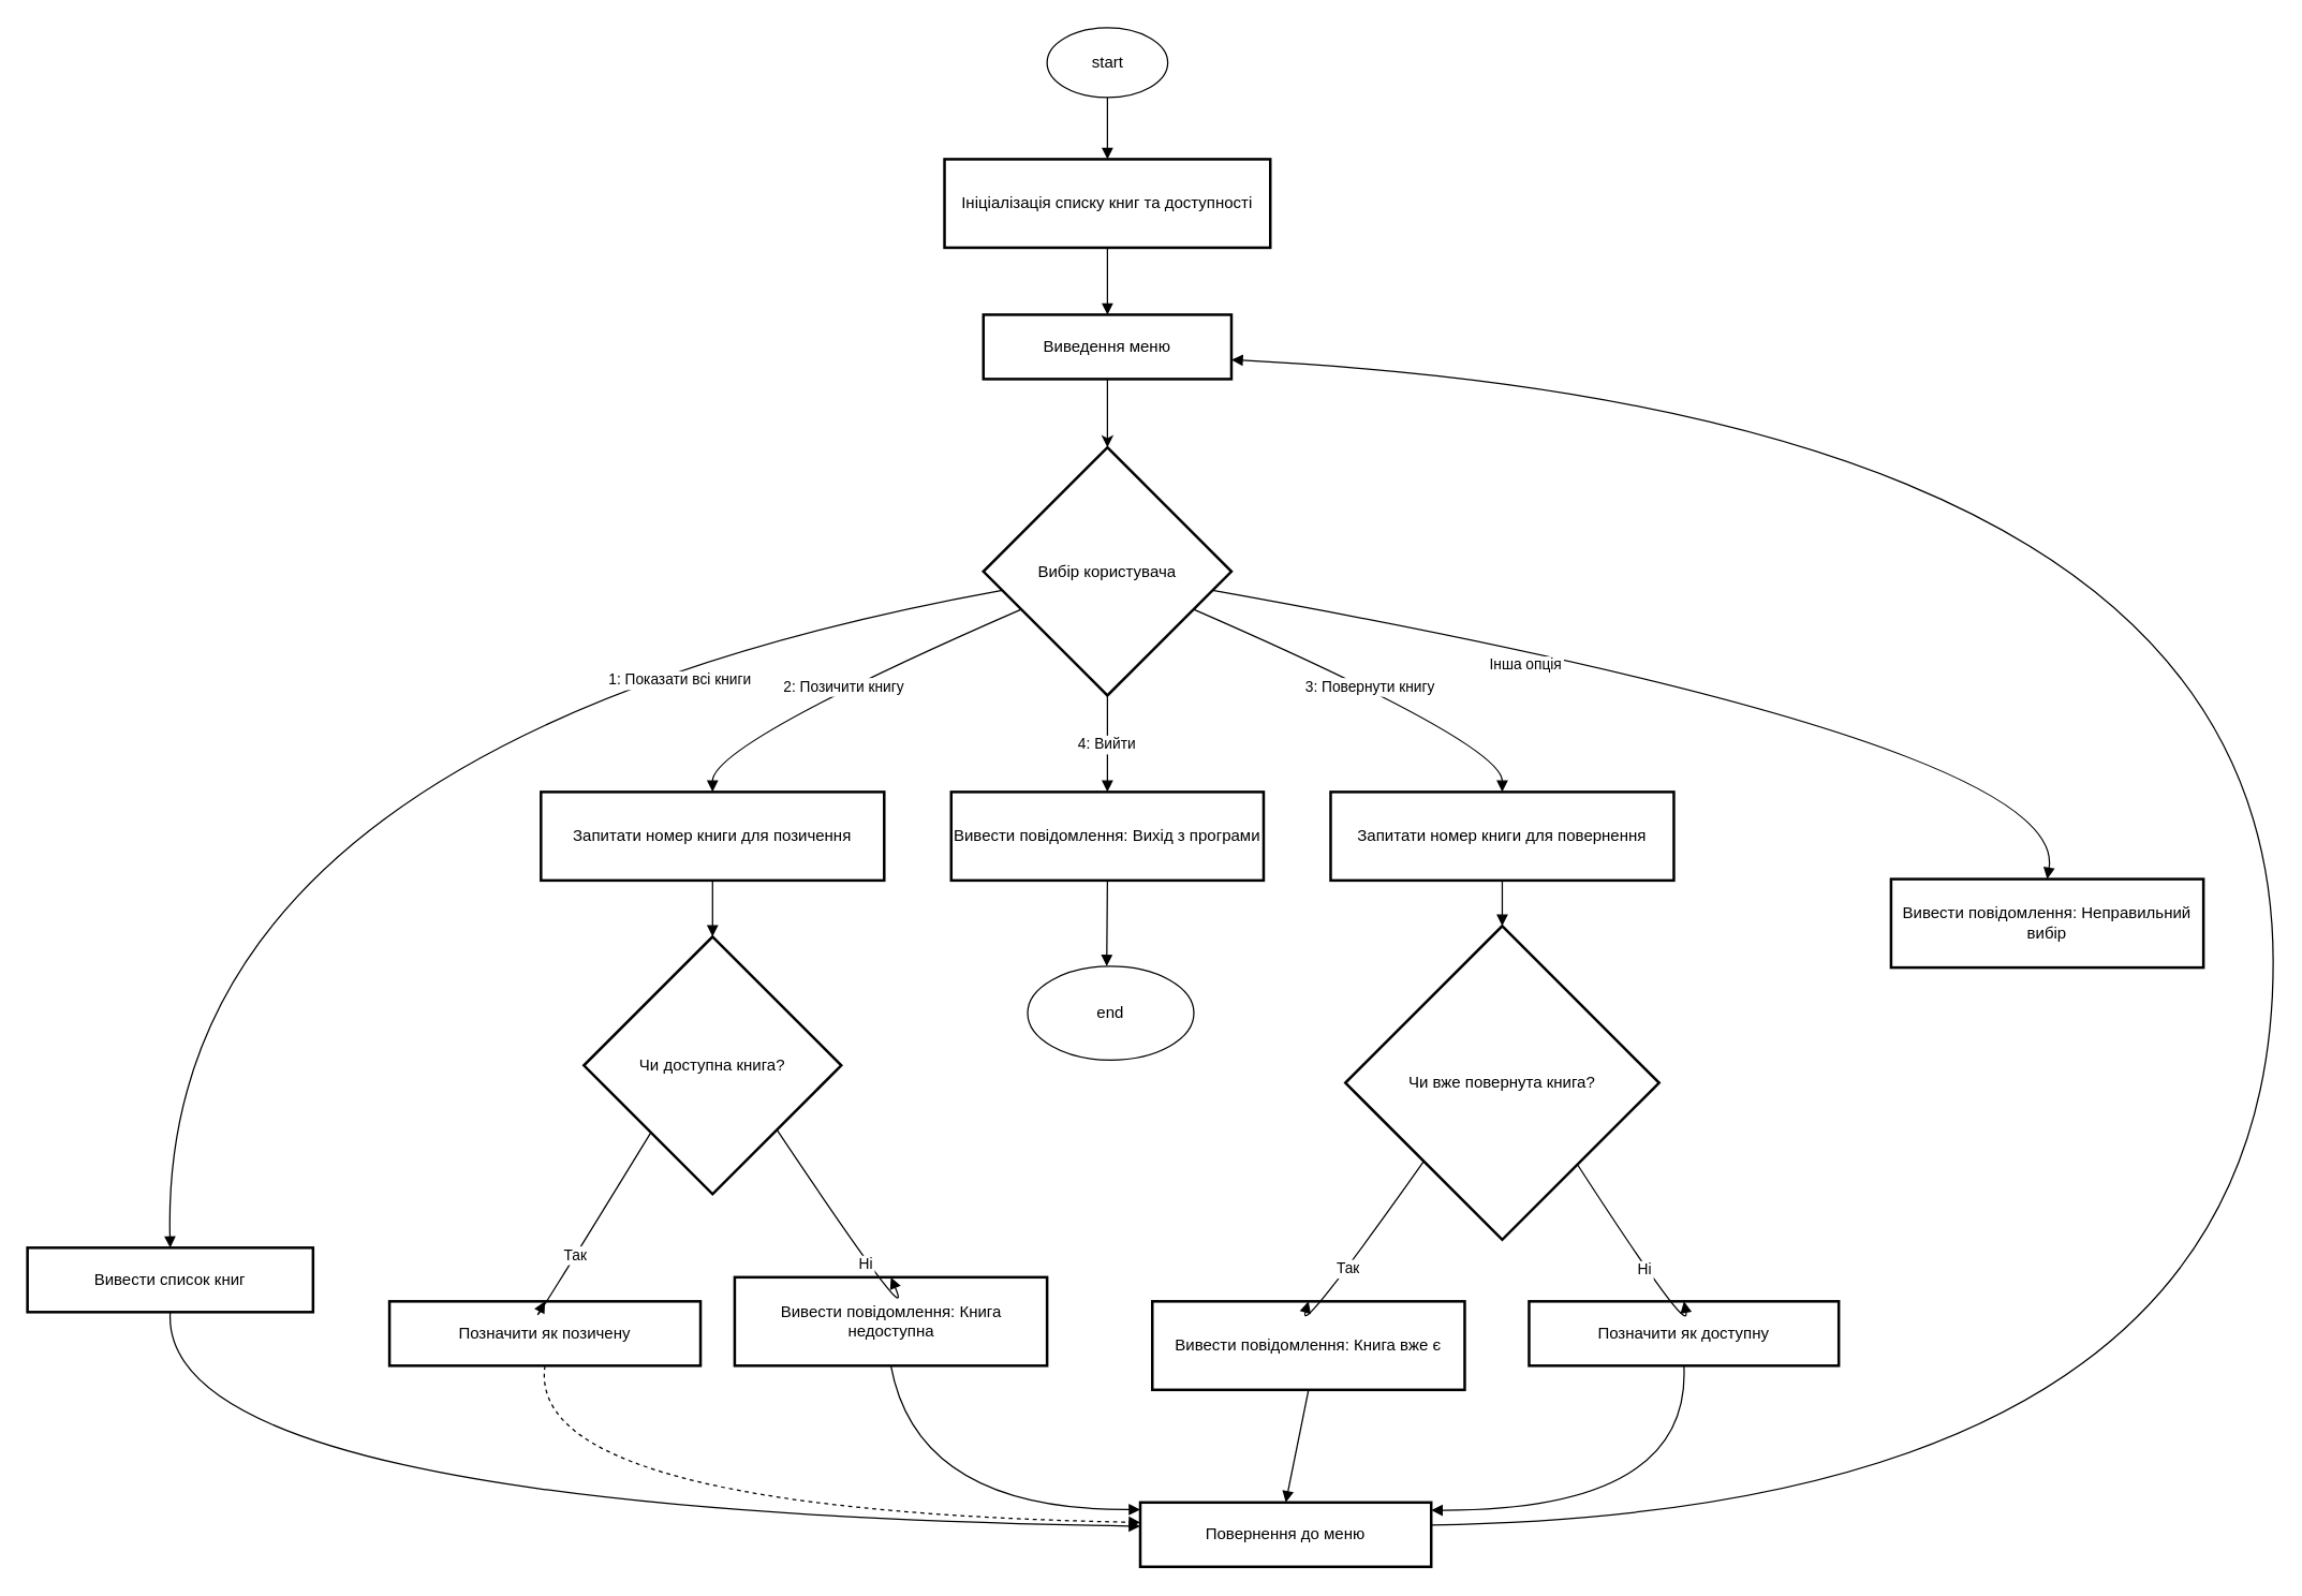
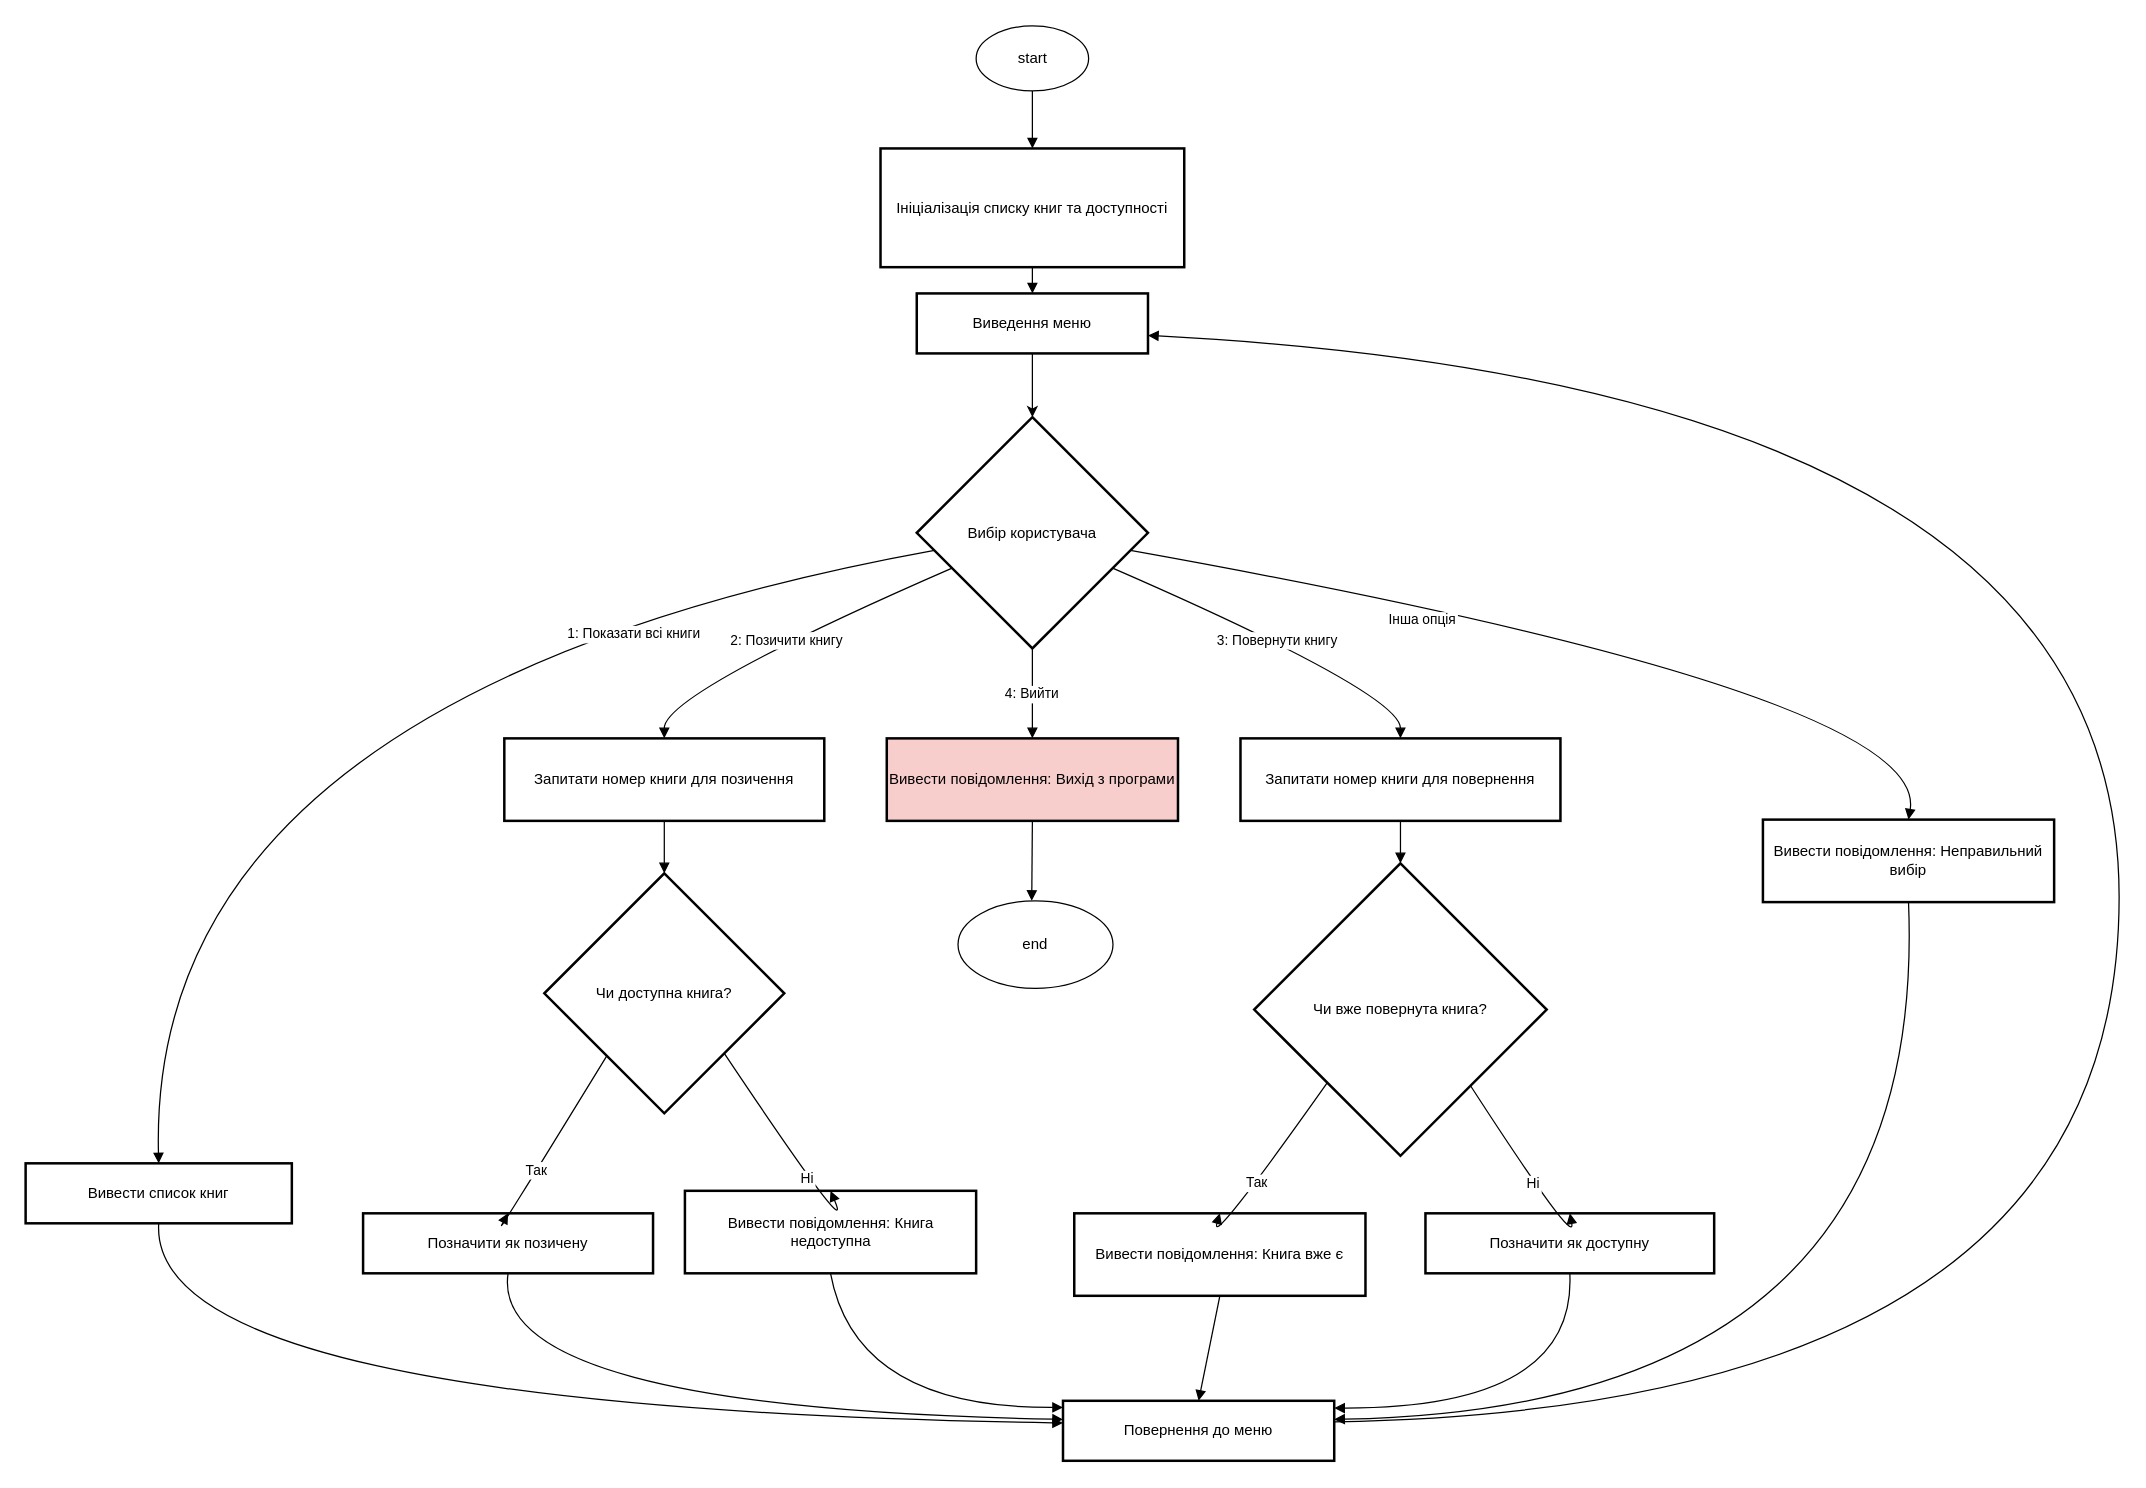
  <mxCell id="0" />
  <mxCell id="1" parent="0" />
- <mxCell id="2" value="Ініціалізація списку книг та доступності" style="whiteSpace=wrap;strokeWidth=2;" vertex="1" parent="1"><mxGeometry x="704" y="118" width="243" height="66" as="geometry" /></mxCell>
+ <mxCell id="2" value="Ініціалізація списку книг та доступності" style="whiteSpace=wrap;strokeWidth=2;" vertex="1" parent="1"><mxGeometry x="704" y="118" width="243" height="95" as="geometry" /></mxCell>
  <mxCell id="3" value="" style="edgeStyle=orthogonalEdgeStyle;rounded=0;orthogonalLoop=1;jettySize=auto;html=1;" edge="1" parent="1" source="4" target="5"><mxGeometry relative="1" as="geometry" /></mxCell>
  <mxCell id="4" value="Виведення меню" style="whiteSpace=wrap;strokeWidth=2;" vertex="1" parent="1"><mxGeometry x="733" y="234" width="185" height="48" as="geometry" /></mxCell>
  <mxCell id="5" value="Вибір користувача" style="rhombus;strokeWidth=2;whiteSpace=wrap;" vertex="1" parent="1"><mxGeometry x="733" y="333" width="185" height="185" as="geometry" /></mxCell>
  <mxCell id="6" value="Вивести список книг" style="whiteSpace=wrap;strokeWidth=2;" vertex="1" parent="1"><mxGeometry x="20" y="930" width="213" height="48" as="geometry" /></mxCell>
  <mxCell id="7" value="Повернення до меню" style="whiteSpace=wrap;strokeWidth=2;" vertex="1" parent="1"><mxGeometry x="850" y="1120" width="217" height="48" as="geometry" /></mxCell>
  <mxCell id="8" value="Запитати номер книги для позичення" style="whiteSpace=wrap;strokeWidth=2;" vertex="1" parent="1"><mxGeometry x="403" y="590" width="256" height="66" as="geometry" /></mxCell>
  <mxCell id="9" value="Чи доступна книга?" style="rhombus;strokeWidth=2;whiteSpace=wrap;" vertex="1" parent="1"><mxGeometry x="435" y="698" width="192" height="192" as="geometry" /></mxCell>
  <mxCell id="10" value="Позначити як позичену" style="whiteSpace=wrap;strokeWidth=2;" vertex="1" parent="1"><mxGeometry x="290" y="970" width="232" height="48" as="geometry" /></mxCell>
  <mxCell id="11" value="Вивести повідомлення: Книга недоступна" style="whiteSpace=wrap;strokeWidth=2;" vertex="1" parent="1"><mxGeometry x="547.5" y="952" width="233" height="66" as="geometry" /></mxCell>
  <mxCell id="12" value="Запитати номер книги для повернення" style="whiteSpace=wrap;strokeWidth=2;" vertex="1" parent="1"><mxGeometry x="992" y="590" width="256" height="66" as="geometry" /></mxCell>
  <mxCell id="13" value="Чи вже повернута книга?" style="rhombus;strokeWidth=2;whiteSpace=wrap;" vertex="1" parent="1"><mxGeometry x="1003" y="690" width="234" height="234" as="geometry" /></mxCell>
  <mxCell id="14" value="Вивести повідомлення: Книга вже є" style="whiteSpace=wrap;strokeWidth=2;" vertex="1" parent="1"><mxGeometry x="859" y="970" width="233" height="66" as="geometry" /></mxCell>
  <mxCell id="15" value="Позначити як доступну" style="whiteSpace=wrap;strokeWidth=2;" vertex="1" parent="1"><mxGeometry x="1140" y="970" width="231" height="48" as="geometry" /></mxCell>
- <mxCell id="16" value="Вивести повідомлення: Вихід з програми" style="whiteSpace=wrap;strokeWidth=2;" vertex="1" parent="1"><mxGeometry x="709" y="590" width="233" height="66" as="geometry" /></mxCell>
+ <mxCell id="16" value="Вивести повідомлення: Вихід з програми" style="whiteSpace=wrap;strokeWidth=2;fillColor=#f8cecc;" vertex="1" parent="1"><mxGeometry x="709" y="590" width="233" height="66" as="geometry" /></mxCell>
  <mxCell id="17" value="Вивести повідомлення: Неправильний вибір" style="whiteSpace=wrap;strokeWidth=2;" vertex="1" parent="1"><mxGeometry x="1410" y="655" width="233" height="66" as="geometry" /></mxCell>
  <mxCell id="18" value="" style="curved=1;startArrow=none;endArrow=block;exitX=0.5;exitY=1.01;entryX=0.5;entryY=0.01;rounded=0;" edge="1" parent="1" target="2"><mxGeometry relative="1" as="geometry"><Array as="points" /><mxPoint x="825.5" y="68" as="sourcePoint" /></mxGeometry></mxCell>
  <mxCell id="19" value="" style="curved=1;startArrow=none;endArrow=block;exitX=0.5;exitY=1.01;entryX=0.5;entryY=0.01;rounded=0;" edge="1" parent="1" source="2" target="4"><mxGeometry relative="1" as="geometry"><Array as="points" /></mxGeometry></mxCell>
  <mxCell id="20" value="1: Показати всі книги" style="curved=1;startArrow=none;endArrow=block;exitX=0;exitY=0.59;entryX=0.5;entryY=-0.01;rounded=0;" edge="1" parent="1" source="5" target="6"><mxGeometry x="-0.513" y="22" relative="1" as="geometry"><Array as="points"><mxPoint x="117" y="554" /></Array><mxPoint as="offset" /></mxGeometry></mxCell>
  <mxCell id="21" value="" style="curved=1;startArrow=none;endArrow=block;exitX=0.5;exitY=1;entryX=0;entryY=0.37;rounded=0;" edge="1" parent="1" source="6" target="7"><mxGeometry relative="1" as="geometry"><Array as="points"><mxPoint x="117" y="1126" /></Array></mxGeometry></mxCell>
  <mxCell id="22" value="2: Позичити книгу" style="curved=1;startArrow=none;endArrow=block;exitX=0;exitY=0.72;entryX=0.5;entryY=0;rounded=0;" edge="1" parent="1" source="5" target="8"><mxGeometry relative="1" as="geometry"><Array as="points"><mxPoint x="531" y="554" /></Array></mxGeometry></mxCell>
  <mxCell id="23" value="" style="curved=1;startArrow=none;endArrow=block;exitX=0.5;exitY=1;entryX=0.5;entryY=0;rounded=0;" edge="1" parent="1" source="8" target="9"><mxGeometry relative="1" as="geometry"><Array as="points" /></mxGeometry></mxCell>
  <mxCell id="24" value="Так" style="curved=1;startArrow=none;endArrow=block;exitX=0.04;exitY=1;entryX=0.5;entryY=-0.01;rounded=0;" edge="1" parent="1" source="9" target="10"><mxGeometry relative="1" as="geometry"><Array as="points"><mxPoint x="390" y="999" /></Array></mxGeometry></mxCell>
  <mxCell id="25" value="Ні" style="curved=1;startArrow=none;endArrow=block;exitX=1;exitY=1;entryX=0.5;entryY=0;rounded=0;" edge="1" parent="1" source="9" target="11"><mxGeometry relative="1" as="geometry"><Array as="points"><mxPoint x="684" y="999" /></Array></mxGeometry></mxCell>
- <mxCell id="26" value="" style="curved=1;startArrow=none;endArrow=block;exitX=0.5;exitY=1;entryX=0;entryY=0.31;rounded=0;dashed=1;" edge="1" parent="1" source="10" target="7"><mxGeometry relative="1" as="geometry"><Array as="points"><mxPoint x="390" y="1126" /></Array></mxGeometry></mxCell>
+ <mxCell id="26" value="" style="curved=1;startArrow=none;endArrow=block;exitX=0.5;exitY=1;entryX=0;entryY=0.31;rounded=0;" edge="1" parent="1" source="10" target="7"><mxGeometry relative="1" as="geometry"><Array as="points"><mxPoint x="390" y="1126" /></Array></mxGeometry></mxCell>
  <mxCell id="27" value="" style="curved=1;startArrow=none;endArrow=block;exitX=0.5;exitY=1;entryX=0;entryY=0.11;rounded=0;" edge="1" parent="1" source="11" target="7"><mxGeometry relative="1" as="geometry"><Array as="points"><mxPoint x="684" y="1126" /></Array></mxGeometry></mxCell>
  <mxCell id="28" value="3: Повернути книгу" style="curved=1;startArrow=none;endArrow=block;exitX=1;exitY=0.72;entryX=0.5;entryY=0;rounded=0;" edge="1" parent="1" source="5" target="12"><mxGeometry relative="1" as="geometry"><Array as="points"><mxPoint x="1120" y="554" /></Array></mxGeometry></mxCell>
  <mxCell id="29" value="" style="curved=1;startArrow=none;endArrow=block;exitX=0.5;exitY=1;entryX=0.5;entryY=0;rounded=0;" edge="1" parent="1" source="12" target="13"><mxGeometry relative="1" as="geometry"><Array as="points" /></mxGeometry></mxCell>
  <mxCell id="30" value="Так" style="curved=1;startArrow=none;endArrow=block;exitX=0;exitY=1;entryX=0.5;entryY=0;rounded=0;" edge="1" parent="1" source="13" target="14"><mxGeometry relative="1" as="geometry"><Array as="points"><mxPoint x="967" y="999" /></Array></mxGeometry></mxCell>
  <mxCell id="31" value="Ні" style="curved=1;startArrow=none;endArrow=block;exitX=0.96;exitY=1;entryX=0.5;entryY=-0.01;rounded=0;" edge="1" parent="1" source="13" target="15"><mxGeometry relative="1" as="geometry"><Array as="points"><mxPoint x="1261" y="999" /></Array></mxGeometry></mxCell>
  <mxCell id="32" value="" style="curved=1;startArrow=none;endArrow=block;exitX=0.5;exitY=1;entryX=0.5;entryY=0;rounded=0;" edge="1" parent="1" source="14" target="7"><mxGeometry relative="1" as="geometry"><Array as="points" /></mxGeometry></mxCell>
  <mxCell id="33" value="" style="curved=1;startArrow=none;endArrow=block;exitX=0.5;exitY=1;entryX=1;entryY=0.12;rounded=0;" edge="1" parent="1" source="15" target="7"><mxGeometry relative="1" as="geometry"><Array as="points"><mxPoint x="1261" y="1126" /></Array></mxGeometry></mxCell>
  <mxCell id="34" value="4: Вийти" style="curved=1;startArrow=none;endArrow=block;exitX=0.5;exitY=1;entryX=0.5;entryY=0;rounded=0;" edge="1" parent="1" source="5" target="16"><mxGeometry relative="1" as="geometry"><Array as="points" /></mxGeometry></mxCell>
  <mxCell id="35" value="" style="curved=1;startArrow=none;endArrow=block;exitX=0.5;exitY=1;entryX=0.5;entryY=0.01;rounded=0;" edge="1" parent="1" source="16"><mxGeometry relative="1" as="geometry"><Array as="points" /><mxPoint x="825" y="720" as="targetPoint" /></mxGeometry></mxCell>
  <mxCell id="36" value="Інша опція" style="curved=1;startArrow=none;endArrow=block;exitX=1;exitY=0.59;entryX=0.5;entryY=0;rounded=0;" edge="1" parent="1" source="5" target="17"><mxGeometry x="-0.363" y="-13" relative="1" as="geometry"><Array as="points"><mxPoint x="1543" y="554" /></Array><mxPoint x="1" as="offset" /></mxGeometry></mxCell>
+ <mxCell id="37" value="" style="curved=1;startArrow=none;endArrow=block;exitX=0.5;exitY=1;entryX=1;entryY=0.31;rounded=0;" edge="1" parent="1" source="17" target="7"><mxGeometry relative="1" as="geometry"><Array as="points"><mxPoint x="1543" y="1126" /></Array></mxGeometry></mxCell>
  <mxCell id="38" value="" style="curved=1;startArrow=none;endArrow=block;exitX=1;exitY=0.35;entryX=1;entryY=0.7;rounded=0;" edge="1" parent="1" source="7" target="4"><mxGeometry relative="1" as="geometry"><Array as="points"><mxPoint x="1695" y="1126" /><mxPoint x="1695" y="308" /></Array></mxGeometry></mxCell>
  <mxCell id="39" value="end" style="ellipse;whiteSpace=wrap;html=1;" vertex="1" parent="1"><mxGeometry x="766" y="720" width="124" height="70" as="geometry" /></mxCell>
  <mxCell id="40" value="start" style="ellipse;whiteSpace=wrap;html=1;" vertex="1" parent="1"><mxGeometry x="780.5" y="20" width="90" height="52" as="geometry" /></mxCell>
